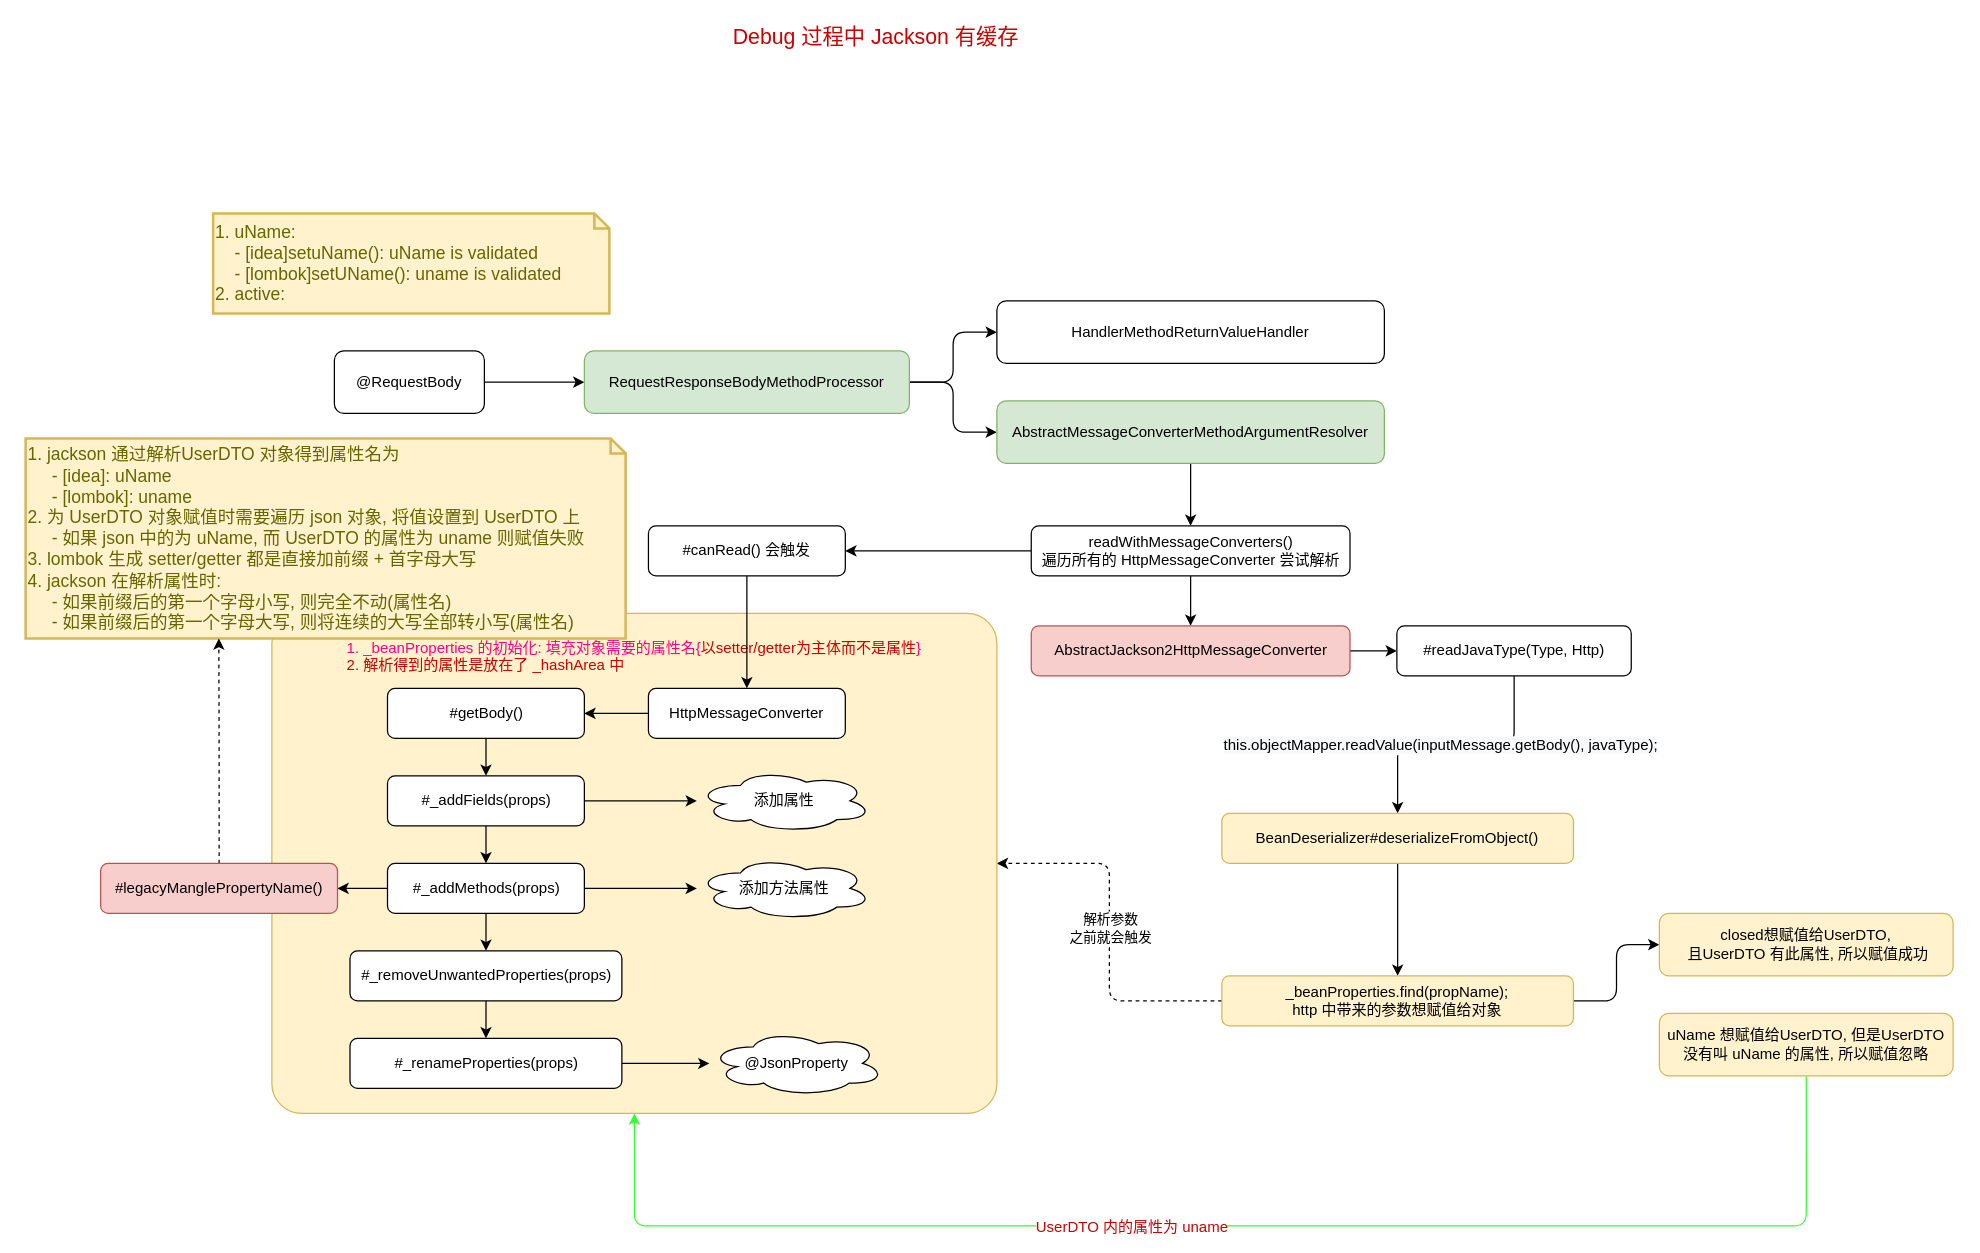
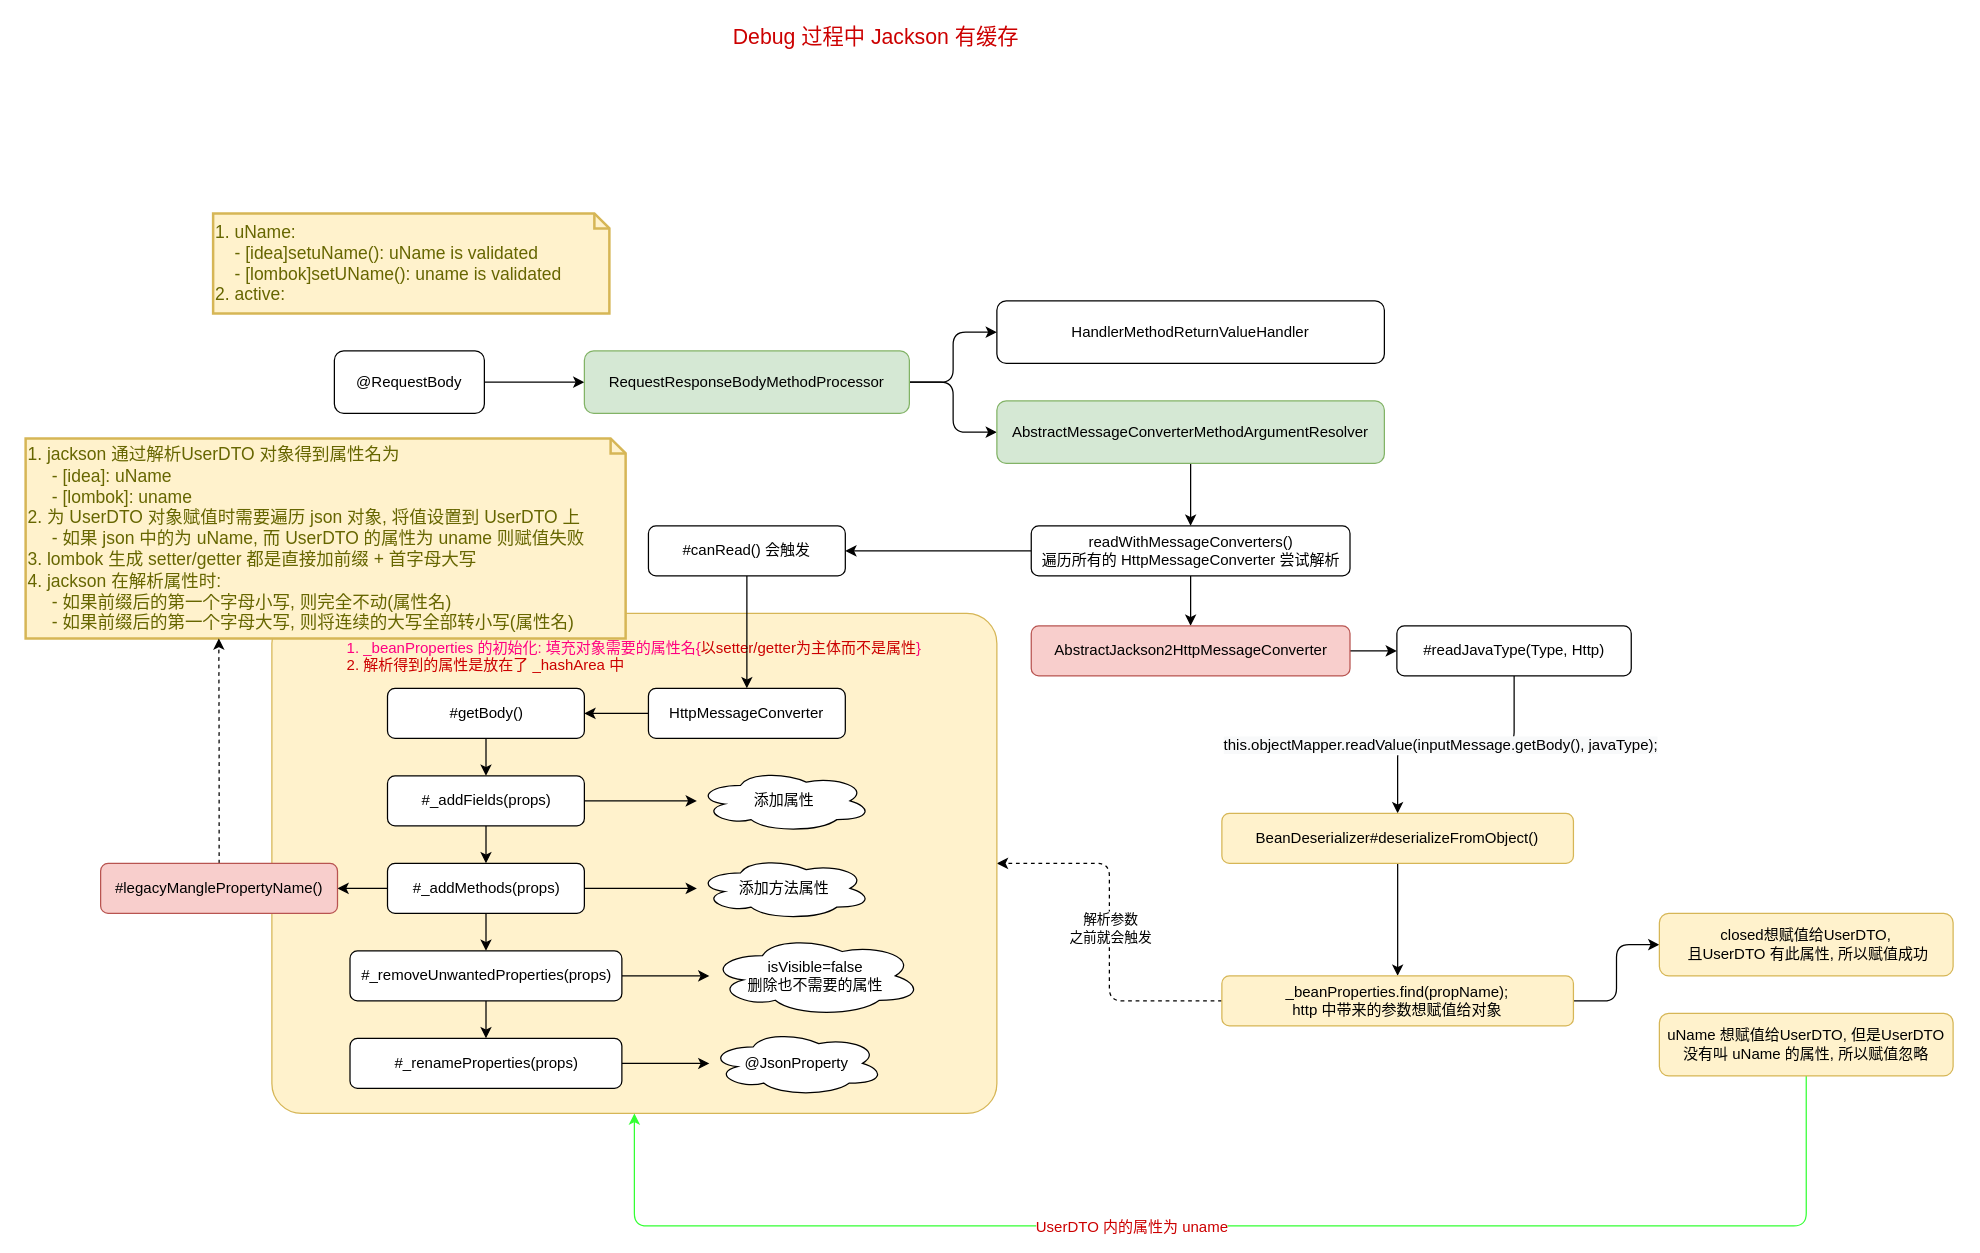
  <mxCell id="0" />
  <mxCell id="1" parent="0" />
  <mxCell id="2" value="" style="edgeStyle=orthogonalEdgeStyle;rounded=0;orthogonalLoop=1;jettySize=auto;html=1;" parent="1" source="3" target="6" edge="1"><mxGeometry relative="1" as="geometry" /></mxCell>
  <mxCell id="3" value="@RequestBody" style="rounded=1;whiteSpace=wrap;html=1;" parent="1" vertex="1"><mxGeometry x="267" y="280" width="120" height="50" as="geometry" /></mxCell>
  <mxCell id="4" value="" style="edgeStyle=orthogonalEdgeStyle;orthogonalLoop=1;jettySize=auto;html=1;rounded=1;entryX=0;entryY=0.5;entryDx=0;entryDy=0;" parent="1" source="6" target="8" edge="1"><mxGeometry relative="1" as="geometry" /></mxCell>
  <mxCell id="5" style="edgeStyle=orthogonalEdgeStyle;rounded=1;orthogonalLoop=1;jettySize=auto;html=1;entryX=0;entryY=0.5;entryDx=0;entryDy=0;" parent="1" source="6" target="9" edge="1"><mxGeometry relative="1" as="geometry" /></mxCell>
  <mxCell id="6" value="RequestResponseBodyMethodProcessor" style="rounded=1;whiteSpace=wrap;html=1;fillColor=#d5e8d4;strokeColor=#82b366;" parent="1" vertex="1"><mxGeometry x="467" y="280" width="260" height="50" as="geometry" /></mxCell>
  <mxCell id="7" value="" style="edgeStyle=orthogonalEdgeStyle;rounded=1;orthogonalLoop=1;jettySize=auto;html=1;" parent="1" source="8" target="12" edge="1"><mxGeometry relative="1" as="geometry" /></mxCell>
  <mxCell id="8" value="AbstractMessageConverterMethodArgumentResolver" style="rounded=1;whiteSpace=wrap;html=1;fillColor=#d5e8d4;strokeColor=#82b366;" parent="1" vertex="1"><mxGeometry x="797" y="320" width="310" height="50" as="geometry" /></mxCell>
  <mxCell id="9" value="HandlerMethodReturnValueHandler" style="rounded=1;whiteSpace=wrap;html=1;" parent="1" vertex="1"><mxGeometry x="797" y="240" width="310" height="50" as="geometry" /></mxCell>
  <mxCell id="10" value="" style="edgeStyle=orthogonalEdgeStyle;rounded=1;orthogonalLoop=1;jettySize=auto;html=1;" parent="1" source="12" target="14" edge="1"><mxGeometry relative="1" as="geometry" /></mxCell>
  <mxCell id="11" value="" style="edgeStyle=orthogonalEdgeStyle;rounded=1;orthogonalLoop=1;jettySize=auto;html=1;strokeColor=#000000;" edge="1" parent="1" source="12" target="30"><mxGeometry relative="1" as="geometry" /></mxCell>
  <mxCell id="12" value="readWithMessageConverters()&lt;br&gt;遍历所有的&amp;nbsp;HttpMessageConverter 尝试解析" style="rounded=1;whiteSpace=wrap;html=1;" parent="1" vertex="1"><mxGeometry x="824.5" y="420" width="255" height="40" as="geometry" /></mxCell>
  <mxCell id="13" value="" style="edgeStyle=orthogonalEdgeStyle;rounded=1;orthogonalLoop=1;jettySize=auto;html=1;exitX=1;exitY=0.5;exitDx=0;exitDy=0;" parent="1" source="14" target="17" edge="1"><mxGeometry relative="1" as="geometry" /></mxCell>
  <mxCell id="14" value="AbstractJackson2HttpMessageConverter" style="rounded=1;whiteSpace=wrap;html=1;fillColor=#f8cecc;strokeColor=#b85450;" parent="1" vertex="1"><mxGeometry x="824.5" y="500" width="255" height="40" as="geometry" /></mxCell>
  <mxCell id="15" style="edgeStyle=orthogonalEdgeStyle;rounded=1;orthogonalLoop=1;jettySize=auto;html=1;entryX=0.5;entryY=0;entryDx=0;entryDy=0;" edge="1" parent="1" source="17" target="19"><mxGeometry relative="1" as="geometry" /></mxCell>
  <mxCell id="16" value="&lt;span style=&quot;font-size: 12px ; background-color: rgb(248 , 249 , 250)&quot;&gt;this.objectMapper.readValue(inputMessage.getBody(), javaType);&lt;/span&gt;" style="edgeLabel;html=1;align=center;verticalAlign=middle;resizable=0;points=[];" vertex="1" connectable="0" parent="15"><mxGeometry x="0.12" relative="1" as="geometry"><mxPoint as="offset" /></mxGeometry></mxCell>
  <mxCell id="17" value="#readJavaType(Type, Http)" style="rounded=1;whiteSpace=wrap;html=1;" parent="1" vertex="1"><mxGeometry x="1117" y="500" width="187.5" height="40" as="geometry" /></mxCell>
  <mxCell id="18" value="" style="edgeStyle=orthogonalEdgeStyle;rounded=1;orthogonalLoop=1;jettySize=auto;html=1;" parent="1" source="19" target="23" edge="1"><mxGeometry relative="1" as="geometry" /></mxCell>
  <mxCell id="19" value="BeanDeserializer#deserializeFromObject()" style="rounded=1;whiteSpace=wrap;html=1;fillColor=#fff2cc;strokeColor=#d6b656;" parent="1" vertex="1"><mxGeometry x="977" y="650" width="281.25" height="40" as="geometry" /></mxCell>
  <mxCell id="20" value="" style="edgeStyle=orthogonalEdgeStyle;rounded=1;orthogonalLoop=1;jettySize=auto;html=1;dashed=1;" parent="1" source="23" target="24" edge="1"><mxGeometry relative="1" as="geometry" /></mxCell>
  <mxCell id="21" value="解析参数&lt;br&gt;之前就会触发" style="edgeLabel;html=1;align=center;verticalAlign=middle;resizable=0;points=[];" parent="20" vertex="1" connectable="0"><mxGeometry x="-0.229" relative="1" as="geometry"><mxPoint y="-37" as="offset" /></mxGeometry></mxCell>
  <mxCell id="22" style="edgeStyle=orthogonalEdgeStyle;rounded=1;orthogonalLoop=1;jettySize=auto;html=1;entryX=0;entryY=0.5;entryDx=0;entryDy=0;" parent="1" source="23" target="28" edge="1"><mxGeometry relative="1" as="geometry" /></mxCell>
  <mxCell id="23" value="&lt;span&gt;_beanProperties.find(propName);&lt;br&gt;http 中带来的参数想赋值给对象&lt;br&gt;&lt;/span&gt;" style="rounded=1;whiteSpace=wrap;html=1;fillColor=#fff2cc;strokeColor=#d6b656;" parent="1" vertex="1"><mxGeometry x="977" y="780" width="281.25" height="40" as="geometry" /></mxCell>
  <mxCell id="24" value="&lt;font color=&quot;#ff0080&quot;&gt;1. _beanProperties 的初始化: 填充对象需要的属性名{&lt;/font&gt;&lt;font color=&quot;#cc0000&quot;&gt;以setter/getter为主体而不是属性&lt;/font&gt;&lt;font color=&quot;#ff0080&quot;&gt;}&lt;/font&gt;&lt;br&gt;&lt;div style=&quot;text-align: left&quot;&gt;&lt;font color=&quot;#cc0000&quot;&gt;2. 解析得到的属性是放在了 _hashArea 中&lt;/font&gt;&lt;/div&gt;&lt;div style=&quot;text-align: left&quot;&gt;&lt;font color=&quot;#cc0000&quot;&gt;&lt;br&gt;&lt;/font&gt;&lt;/div&gt;&lt;br&gt;&lt;br&gt;&lt;br&gt;&lt;br&gt;&lt;br&gt;&lt;br&gt;&lt;br&gt;&lt;br&gt;&lt;br&gt;&lt;br&gt;&lt;br&gt;&lt;br&gt;&lt;br&gt;&lt;br&gt;&lt;br&gt;&lt;br&gt;&lt;br&gt;&lt;br&gt;&lt;br&gt;&lt;br&gt;&lt;br&gt;&lt;br&gt;" style="rounded=1;whiteSpace=wrap;html=1;fillColor=#fff2cc;strokeColor=#d6b656;align=center;arcSize=6;" parent="1" vertex="1"><mxGeometry x="217" y="490" width="580" height="400" as="geometry" /></mxCell>
  <mxCell id="25" style="edgeStyle=orthogonalEdgeStyle;rounded=1;orthogonalLoop=1;jettySize=auto;html=1;entryX=0.5;entryY=1;entryDx=0;entryDy=0;exitX=0.5;exitY=1;exitDx=0;exitDy=0;strokeColor=#33FF33;" parent="1" source="27" target="24" edge="1"><mxGeometry relative="1" as="geometry"><Array as="points"><mxPoint x="1445" y="980" /><mxPoint x="507" y="980" /></Array></mxGeometry></mxCell>
  <mxCell id="26" value="&lt;span style=&quot;color: rgb(204 , 0 , 0) ; font-size: 12px&quot;&gt;UserDTO 内的属性为 uname&lt;/span&gt;" style="edgeLabel;html=1;align=center;verticalAlign=middle;resizable=0;points=[];" parent="25" vertex="1" connectable="0"><mxGeometry x="0.15" relative="1" as="geometry"><mxPoint as="offset" /></mxGeometry></mxCell>
  <mxCell id="27" value="&lt;span&gt;uName 想赋值给UserDTO, 但是UserDTO 没有叫 uName 的属性, 所以赋值忽略&lt;/span&gt;" style="whiteSpace=wrap;html=1;rounded=1;fillColor=#fff2cc;strokeColor=#d6b656;" parent="1" vertex="1"><mxGeometry x="1327" y="810" width="234.99" height="50" as="geometry" /></mxCell>
  <mxCell id="28" value="&lt;span&gt;closed想赋值给UserDTO,&lt;br&gt;&amp;nbsp;且UserDTO 有此属性, 所以赋值成功&lt;/span&gt;" style="whiteSpace=wrap;html=1;rounded=1;fillColor=#fff2cc;strokeColor=#d6b656;" parent="1" vertex="1"><mxGeometry x="1327" y="730" width="234.99" height="50" as="geometry" /></mxCell>
  <mxCell id="29" value="" style="edgeStyle=orthogonalEdgeStyle;rounded=1;orthogonalLoop=1;jettySize=auto;html=1;strokeColor=#000000;" edge="1" parent="1" source="30" target="32"><mxGeometry relative="1" as="geometry" /></mxCell>
  <mxCell id="30" value="#canRead() 会触发" style="rounded=1;whiteSpace=wrap;html=1;" vertex="1" parent="1"><mxGeometry x="518.25" y="420" width="157.5" height="40" as="geometry" /></mxCell>
  <mxCell id="31" value="" style="edgeStyle=orthogonalEdgeStyle;rounded=1;orthogonalLoop=1;jettySize=auto;html=1;strokeColor=#000000;" edge="1" parent="1" source="32" target="34"><mxGeometry relative="1" as="geometry" /></mxCell>
  <mxCell id="32" value="HttpMessageConverter" style="rounded=1;whiteSpace=wrap;html=1;" vertex="1" parent="1"><mxGeometry x="518.25" y="550" width="157.5" height="40" as="geometry" /></mxCell>
  <mxCell id="33" value="" style="edgeStyle=orthogonalEdgeStyle;rounded=1;orthogonalLoop=1;jettySize=auto;html=1;strokeColor=#000000;" edge="1" parent="1" source="34" target="37"><mxGeometry relative="1" as="geometry" /></mxCell>
  <mxCell id="34" value="#getBody()" style="rounded=1;whiteSpace=wrap;html=1;" vertex="1" parent="1"><mxGeometry x="309.5" y="550" width="157.5" height="40" as="geometry" /></mxCell>
  <mxCell id="35" style="edgeStyle=orthogonalEdgeStyle;rounded=1;orthogonalLoop=1;jettySize=auto;html=1;strokeColor=#000000;" edge="1" parent="1" source="37" target="41"><mxGeometry relative="1" as="geometry" /></mxCell>
  <mxCell id="36" value="" style="edgeStyle=orthogonalEdgeStyle;rounded=1;orthogonalLoop=1;jettySize=auto;html=1;strokeColor=#000000;" edge="1" parent="1" source="37" target="42"><mxGeometry relative="1" as="geometry" /></mxCell>
  <mxCell id="37" value="#_addFields(props)" style="rounded=1;whiteSpace=wrap;html=1;" vertex="1" parent="1"><mxGeometry x="309.5" y="620" width="157.5" height="40" as="geometry" /></mxCell>
  <mxCell id="38" value="" style="edgeStyle=orthogonalEdgeStyle;rounded=1;orthogonalLoop=1;jettySize=auto;html=1;strokeColor=#000000;" edge="1" parent="1" source="41" target="43"><mxGeometry relative="1" as="geometry" /></mxCell>
  <mxCell id="39" value="" style="edgeStyle=orthogonalEdgeStyle;rounded=1;orthogonalLoop=1;jettySize=auto;html=1;strokeColor=#000000;" edge="1" parent="1" source="41" target="46"><mxGeometry relative="1" as="geometry" /></mxCell>
  <mxCell id="40" value="" style="edgeStyle=orthogonalEdgeStyle;rounded=1;orthogonalLoop=1;jettySize=auto;html=1;strokeColor=#000000;" edge="1" parent="1" source="41" target="55"><mxGeometry relative="1" as="geometry" /></mxCell>
  <mxCell id="41" value="#_addMethods(props)" style="rounded=1;whiteSpace=wrap;html=1;" vertex="1" parent="1"><mxGeometry x="309.5" y="690" width="157.5" height="40" as="geometry" /></mxCell>
  <mxCell id="42" value="添加属性" style="ellipse;shape=cloud;whiteSpace=wrap;html=1;rounded=1;" vertex="1" parent="1"><mxGeometry x="557" y="615" width="140" height="50" as="geometry" /></mxCell>
  <mxCell id="43" value="添加方法属性" style="ellipse;shape=cloud;whiteSpace=wrap;html=1;rounded=1;" vertex="1" parent="1"><mxGeometry x="557" y="685" width="140" height="50" as="geometry" /></mxCell>
+ <mxCell id="44" value="" style="edgeStyle=orthogonalEdgeStyle;rounded=1;orthogonalLoop=1;jettySize=auto;html=1;strokeColor=#000000;" edge="1" parent="1" source="46" target="47"><mxGeometry relative="1" as="geometry" /></mxCell>
  <mxCell id="45" value="" style="edgeStyle=orthogonalEdgeStyle;rounded=1;orthogonalLoop=1;jettySize=auto;html=1;strokeColor=#000000;" edge="1" parent="1" source="46" target="49"><mxGeometry relative="1" as="geometry" /></mxCell>
  <mxCell id="46" value="#_removeUnwantedProperties(props)" style="rounded=1;whiteSpace=wrap;html=1;" vertex="1" parent="1"><mxGeometry x="279.5" y="760" width="217.5" height="40" as="geometry" /></mxCell>
+ <mxCell id="47" value="isVisible=false&lt;br&gt;删除也不需要的属性" style="ellipse;shape=cloud;whiteSpace=wrap;html=1;rounded=1;" vertex="1" parent="1"><mxGeometry x="567" y="747.5" width="170" height="65" as="geometry" /></mxCell>
  <mxCell id="48" value="" style="edgeStyle=orthogonalEdgeStyle;rounded=1;orthogonalLoop=1;jettySize=auto;html=1;strokeColor=#000000;" edge="1" parent="1" source="49" target="50"><mxGeometry relative="1" as="geometry" /></mxCell>
  <mxCell id="49" value="#_renameProperties(props)" style="rounded=1;whiteSpace=wrap;html=1;" vertex="1" parent="1"><mxGeometry x="279.5" y="830" width="217.5" height="40" as="geometry" /></mxCell>
  <mxCell id="50" value="@JsonProperty" style="ellipse;shape=cloud;whiteSpace=wrap;html=1;rounded=1;" vertex="1" parent="1"><mxGeometry x="567" y="823.75" width="140" height="52.5" as="geometry" /></mxCell>
  <mxCell id="51" value="1. uName: &lt;br&gt;&amp;nbsp; &amp;nbsp; - [idea]setuName():&amp;nbsp;uName is validated&lt;br&gt;&amp;nbsp; &amp;nbsp; - [lombok]setUName(): uname is validated&lt;br&gt;2. active:" style="shape=note;strokeWidth=2;fontSize=14;size=12;whiteSpace=wrap;html=1;fillColor=#fff2cc;strokeColor=#d6b656;fontColor=#666600;align=left;" vertex="1" parent="1"><mxGeometry x="170" y="170" width="317" height="80" as="geometry" /></mxCell>
  <mxCell id="52" value="1. jackson 通过解析UserDTO 对象得到属性名为&lt;br&gt;&amp;nbsp; &amp;nbsp; &amp;nbsp;- [idea]: uName&lt;br&gt;&amp;nbsp; &amp;nbsp; &amp;nbsp;- [lombok]: uname&lt;br&gt;2. 为 UserDTO 对象赋值时需要遍历 json 对象, 将值设置到 UserDTO 上&lt;br&gt;&amp;nbsp; &amp;nbsp; &amp;nbsp;- 如果 json 中的为 uName, 而 UserDTO 的属性为 uname 则赋值失败&lt;br&gt;3. lombok 生成 setter/getter 都是直接加前缀 + 首字母大写&lt;br&gt;4. jackson 在解析属性时:&lt;br&gt;&amp;nbsp; &amp;nbsp; &amp;nbsp;- 如果前缀后的第一个字母小写, 则完全不动(属性名)&lt;br&gt;&amp;nbsp; &amp;nbsp; &amp;nbsp;- 如果前缀后的第一个字母大写, 则将连续的大写全部转小写(属性名)" style="shape=note;strokeWidth=2;fontSize=14;size=12;whiteSpace=wrap;html=1;fillColor=#fff2cc;strokeColor=#d6b656;fontColor=#666600;align=left;" vertex="1" parent="1"><mxGeometry x="20" y="350" width="480" height="160" as="geometry" /></mxCell>
  <mxCell id="53" value="&lt;font style=&quot;font-size: 17px&quot; color=&quot;#cc0000&quot;&gt;Debug 过程中 Jackson 有缓存&lt;/font&gt;" style="text;html=1;align=center;verticalAlign=middle;resizable=0;points=[];autosize=1;strokeColor=none;" vertex="1" parent="1"><mxGeometry x="580" y="20" width="240" height="20" as="geometry" /></mxCell>
  <mxCell id="54" style="edgeStyle=orthogonalEdgeStyle;rounded=1;orthogonalLoop=1;jettySize=auto;html=1;entryX=0.322;entryY=1;entryDx=0;entryDy=0;entryPerimeter=0;strokeColor=#000000;dashed=1;" edge="1" parent="1" source="55" target="52"><mxGeometry relative="1" as="geometry" /></mxCell>
  <mxCell id="55" value="#legacyManglePropertyName()" style="rounded=1;whiteSpace=wrap;html=1;fillColor=#f8cecc;strokeColor=#b85450;" vertex="1" parent="1"><mxGeometry x="80" y="690" width="189.5" height="40" as="geometry" /></mxCell>
